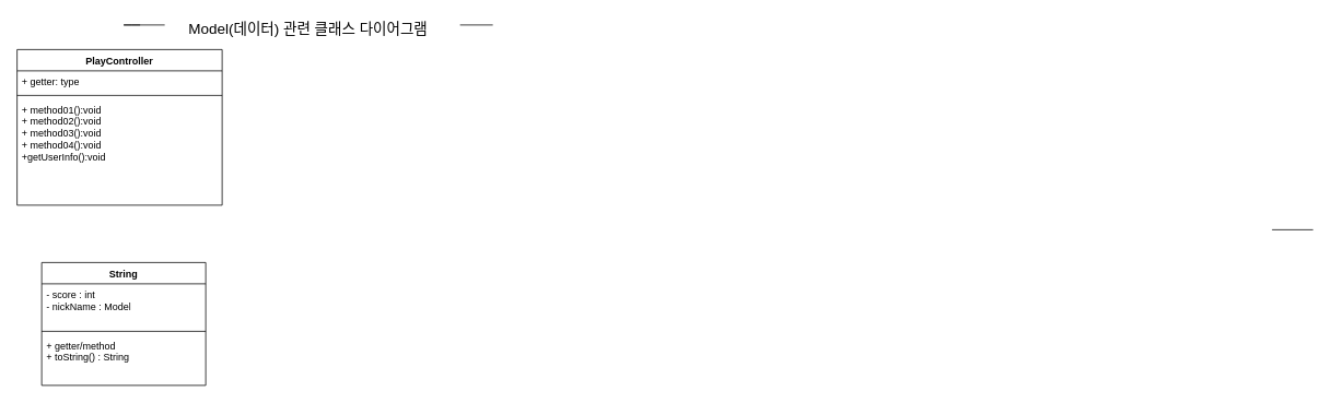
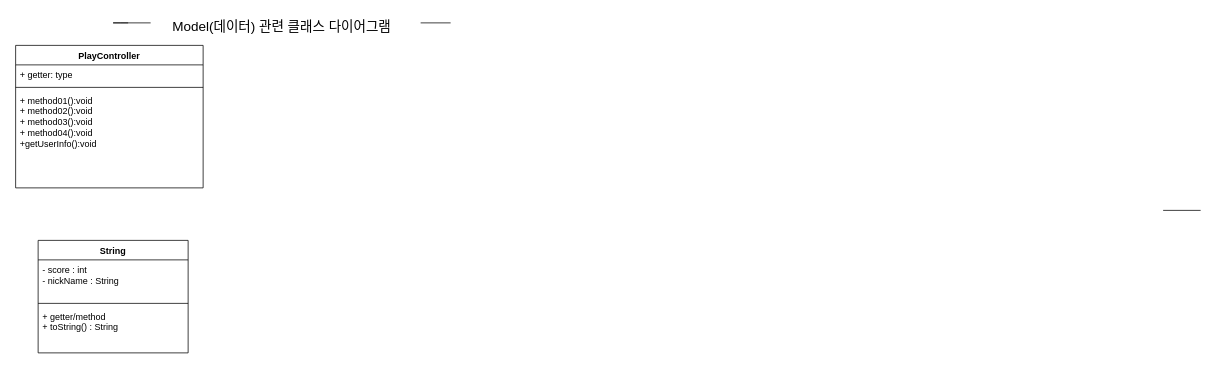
  <mxCell id="0" />
  <mxCell id="1" parent="0" />
  <mxCell id="2" value="" style="endArrow=none;html=1;rounded=0;" edge="1" parent="1"><mxGeometry width="50" height="50" relative="1" as="geometry"><mxPoint x="170" y="30" as="sourcePoint" /><mxPoint x="200" y="30" as="targetPoint" /><Array as="points"><mxPoint x="150" y="30" /><mxPoint x="160" y="30" /></Array></mxGeometry></mxCell>
  <mxCell id="3" value="" style="endArrow=none;html=1;rounded=0;" edge="1" parent="1"><mxGeometry width="50" height="50" relative="1" as="geometry"><mxPoint x="1550" y="280" as="sourcePoint" /><mxPoint x="1600" y="280" as="targetPoint" /></mxGeometry></mxCell>
  <mxCell id="4" value="" style="endArrow=none;html=1;rounded=0;" edge="1" parent="1"><mxGeometry width="50" height="50" relative="1" as="geometry"><mxPoint x="560" y="30" as="sourcePoint" /><mxPoint x="600" y="30" as="targetPoint" /></mxGeometry></mxCell>
  <mxCell id="5" style="edgeStyle=orthogonalEdgeStyle;rounded=0;orthogonalLoop=1;jettySize=auto;html=1;exitX=0;exitY=0.25;exitDx=0;exitDy=0;" edge="1" parent="1" source="6"><mxGeometry relative="1" as="geometry"><mxPoint x="200" y="28" as="targetPoint" /></mxGeometry></mxCell>
  <mxCell id="6" value="&lt;font style=&quot;font-size: 18px;&quot;&gt;Model(데이터) 관련 클래스 다이어그램&lt;/font&gt;" style="text;html=1;strokeColor=none;fillColor=none;align=center;verticalAlign=middle;whiteSpace=wrap;rounded=0;" vertex="1" parent="1"><mxGeometry x="200" y="20" width="350" height="30" as="geometry" /></mxCell>
  <mxCell id="7" value="PlayController" style="swimlane;fontStyle=1;align=center;verticalAlign=top;childLayout=stackLayout;horizontal=1;startSize=26;horizontalStack=0;resizeParent=1;resizeParentMax=0;resizeLast=0;collapsible=1;marginBottom=0;whiteSpace=wrap;html=1;" vertex="1" parent="1"><mxGeometry x="20" y="60" width="250" height="190" as="geometry" /></mxCell>
  <mxCell id="8" value="+ getter: type" style="text;strokeColor=none;fillColor=none;align=left;verticalAlign=top;spacingLeft=4;spacingRight=4;overflow=hidden;rotatable=0;points=[[0,0.5],[1,0.5]];portConstraint=eastwest;whiteSpace=wrap;html=1;" vertex="1" parent="7"><mxGeometry y="26" width="250" height="26" as="geometry" /></mxCell>
  <mxCell id="9" value="" style="line;strokeWidth=1;fillColor=none;align=left;verticalAlign=middle;spacingTop=-1;spacingLeft=3;spacingRight=3;rotatable=0;labelPosition=right;points=[];portConstraint=eastwest;strokeColor=inherit;" vertex="1" parent="7"><mxGeometry y="52" width="250" height="8" as="geometry" /></mxCell>
  <mxCell id="10" value="&lt;div&gt;&lt;span style=&quot;&quot;&gt;+ method01():void&lt;/span&gt;&lt;/div&gt;&lt;div&gt;&lt;span style=&quot;&quot;&gt;+ method02():void&amp;nbsp;&lt;/span&gt;&lt;/div&gt;&lt;div&gt;&lt;span style=&quot;&quot;&gt;+ method03():void&amp;nbsp;&lt;/span&gt;&lt;/div&gt;&lt;div&gt;&lt;span style=&quot;&quot;&gt;+ method04():void&lt;/span&gt;&lt;/div&gt;+getUserInfo():void" style="text;strokeColor=none;fillColor=none;align=left;verticalAlign=top;spacingLeft=4;spacingRight=4;overflow=hidden;rotatable=0;points=[[0,0.5],[1,0.5]];portConstraint=eastwest;whiteSpace=wrap;html=1;" vertex="1" parent="7"><mxGeometry y="60" width="250" height="130" as="geometry" /></mxCell>
  <mxCell id="11" value="String" style="swimlane;fontStyle=1;align=center;verticalAlign=top;childLayout=stackLayout;horizontal=1;startSize=26;horizontalStack=0;resizeParent=1;resizeParentMax=0;resizeLast=0;collapsible=1;marginBottom=0;whiteSpace=wrap;html=1;" vertex="1" parent="1"><mxGeometry x="50" y="320" width="200" height="150" as="geometry" /></mxCell>
- <mxCell id="12" value="- score : int&lt;br&gt;- nickName : Model" style="text;strokeColor=none;fillColor=none;align=left;verticalAlign=top;spacingLeft=4;spacingRight=4;overflow=hidden;rotatable=0;points=[[0,0.5],[1,0.5]];portConstraint=eastwest;whiteSpace=wrap;html=1;" vertex="1" parent="11"><mxGeometry y="26" width="200" height="54" as="geometry" /></mxCell>
+ <mxCell id="12" value="- score : int&lt;br&gt;- nickName : String" style="text;strokeColor=none;fillColor=none;align=left;verticalAlign=top;spacingLeft=4;spacingRight=4;overflow=hidden;rotatable=0;points=[[0,0.5],[1,0.5]];portConstraint=eastwest;whiteSpace=wrap;html=1;" vertex="1" parent="11"><mxGeometry y="26" width="200" height="54" as="geometry" /></mxCell>
  <mxCell id="13" value="" style="line;strokeWidth=1;fillColor=none;align=left;verticalAlign=middle;spacingTop=-1;spacingLeft=3;spacingRight=3;rotatable=0;labelPosition=right;points=[];portConstraint=eastwest;strokeColor=inherit;" vertex="1" parent="11"><mxGeometry y="80" width="200" height="8" as="geometry" /></mxCell>
  <mxCell id="14" value="+ getter/method&lt;br&gt;+ toString() : String" style="text;strokeColor=none;fillColor=none;align=left;verticalAlign=top;spacingLeft=4;spacingRight=4;overflow=hidden;rotatable=0;points=[[0,0.5],[1,0.5]];portConstraint=eastwest;whiteSpace=wrap;html=1;" vertex="1" parent="11"><mxGeometry y="88" width="200" height="62" as="geometry" /></mxCell>
